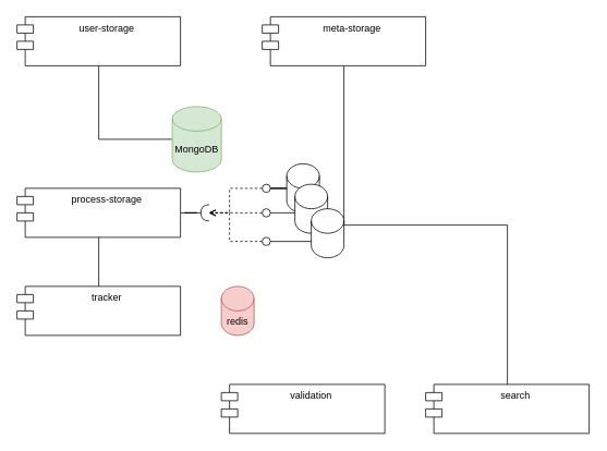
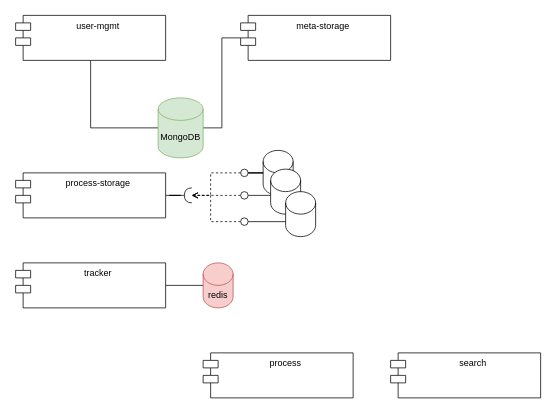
  <mxCell id="0" />
  <mxCell id="1" parent="0" />
  <mxCell id="2" style="edgeStyle=orthogonalEdgeStyle;rounded=0;orthogonalLoop=1;jettySize=auto;html=1;entryX=0;entryY=0.5;entryDx=0;entryDy=0;entryPerimeter=0;endArrow=none;endFill=0;" edge="1" parent="1" source="3" target="12"><mxGeometry relative="1" as="geometry" /></mxCell>
- <mxCell id="3" value="user-storage" style="shape=module;align=left;spacingLeft=20;align=center;verticalAlign=top;" vertex="1" parent="1"><mxGeometry x="20" y="20" width="200" height="60" as="geometry" /></mxCell>
+ <mxCell id="3" value="user-mgmt" style="shape=module;align=left;spacingLeft=20;align=center;verticalAlign=top;" vertex="1" parent="1"><mxGeometry x="20" y="20" width="200" height="60" as="geometry" /></mxCell>
  <mxCell id="4" style="edgeStyle=orthogonalEdgeStyle;rounded=0;orthogonalLoop=1;jettySize=auto;html=1;entryX=1;entryY=0.5;entryDx=0;entryDy=0;entryPerimeter=0;endArrow=none;endFill=0;strokeWidth=1;" edge="1" parent="1" source="5" target="13"><mxGeometry relative="1" as="geometry" /></mxCell>
  <mxCell id="5" value="process-storage" style="shape=module;align=left;spacingLeft=20;align=center;verticalAlign=top;" vertex="1" parent="1"><mxGeometry x="20" y="230" width="200" height="60" as="geometry" /></mxCell>
- <mxCell id="6" style="edgeStyle=orthogonalEdgeStyle;rounded=0;orthogonalLoop=1;jettySize=auto;html=1;endArrow=none;endFill=0;" edge="1" parent="1" source="7" target="11"><mxGeometry relative="1" as="geometry" /></mxCell>
+ <mxCell id="6" style="edgeStyle=orthogonalEdgeStyle;rounded=0;orthogonalLoop=1;jettySize=auto;html=1;entryX=1;entryY=0.5;entryDx=0;entryDy=0;entryPerimeter=0;endArrow=none;endFill=0;" edge="1" parent="1" source="7" target="12"><mxGeometry relative="1" as="geometry" /></mxCell>
  <mxCell id="7" value="meta-storage" style="shape=module;align=left;spacingLeft=20;align=center;verticalAlign=top;" vertex="1" parent="1"><mxGeometry x="320" y="20" width="200" height="60" as="geometry" /></mxCell>
- <mxCell id="8" style="edgeStyle=orthogonalEdgeStyle;rounded=0;orthogonalLoop=1;jettySize=auto;html=1;endArrow=none;endFill=0;strokeWidth=1;" edge="1" parent="1" source="9" target="5"><mxGeometry relative="1" as="geometry" /></mxCell>
+ <mxCell id="8" style="edgeStyle=orthogonalEdgeStyle;rounded=0;orthogonalLoop=1;jettySize=auto;html=1;endArrow=none;endFill=0;strokeWidth=1;" edge="1" parent="1" source="9" target="26"><mxGeometry relative="1" as="geometry" /></mxCell>
  <mxCell id="9" value="tracker" style="shape=module;align=left;spacingLeft=20;align=center;verticalAlign=top;" vertex="1" parent="1"><mxGeometry x="20" y="350" width="200" height="60" as="geometry" /></mxCell>
- <mxCell id="10" value="validation" style="shape=module;align=left;spacingLeft=20;align=center;verticalAlign=top;" vertex="1" parent="1"><mxGeometry x="270" y="470" width="200" height="60" as="geometry" /></mxCell>
+ <mxCell id="10" value="process" style="shape=module;align=left;spacingLeft=20;align=center;verticalAlign=top;" vertex="1" parent="1"><mxGeometry x="270" y="470" width="200" height="60" as="geometry" /></mxCell>
  <mxCell id="11" value="search" style="shape=module;align=left;spacingLeft=20;align=center;verticalAlign=top;" vertex="1" parent="1"><mxGeometry x="520" y="470" width="200" height="60" as="geometry" /></mxCell>
  <mxCell id="12" value="MongoDB" style="shape=cylinder3;whiteSpace=wrap;html=1;boundedLbl=1;backgroundOutline=1;size=15;fillColor=#d5e8d4;strokeColor=#82b366;" vertex="1" parent="1"><mxGeometry x="210" y="130" width="60" height="80" as="geometry" /></mxCell>
  <mxCell id="13" value="" style="shape=requiredInterface;html=1;verticalLabelPosition=bottom;sketch=0;strokeWidth=1;rotation=-180;" vertex="1" parent="1"><mxGeometry x="245" y="250" width="10" height="20" as="geometry" /></mxCell>
  <mxCell id="14" value="" style="shape=cylinder3;whiteSpace=wrap;html=1;boundedLbl=1;backgroundOutline=1;size=15;strokeWidth=1;" vertex="1" parent="1"><mxGeometry x="350" y="200" width="40" height="60" as="geometry" /></mxCell>
  <mxCell id="15" value="" style="shape=cylinder3;whiteSpace=wrap;html=1;boundedLbl=1;backgroundOutline=1;size=15;strokeWidth=1;" vertex="1" parent="1"><mxGeometry x="360" y="225" width="40" height="60" as="geometry" /></mxCell>
  <mxCell id="16" value="" style="shape=cylinder3;whiteSpace=wrap;html=1;boundedLbl=1;backgroundOutline=1;size=15;strokeWidth=1;" vertex="1" parent="1"><mxGeometry x="380" y="255" width="40" height="60" as="geometry" /></mxCell>
  <mxCell id="17" style="edgeStyle=orthogonalEdgeStyle;rounded=0;orthogonalLoop=1;jettySize=auto;html=1;entryX=0;entryY=0.5;entryDx=0;entryDy=0;entryPerimeter=0;endArrow=open;endFill=0;strokeWidth=1;dashed=1;" edge="1" parent="1" source="19" target="13"><mxGeometry relative="1" as="geometry"><Array as="points"><mxPoint x="280" y="230" /><mxPoint x="280" y="260" /></Array></mxGeometry></mxCell>
  <mxCell id="18" style="edgeStyle=orthogonalEdgeStyle;rounded=0;orthogonalLoop=1;jettySize=auto;html=1;endArrow=none;endFill=0;strokeWidth=1;" edge="1" parent="1" source="19" target="14"><mxGeometry relative="1" as="geometry" /></mxCell>
  <mxCell id="19" value="" style="ellipse;whiteSpace=wrap;html=1;align=center;aspect=fixed;resizable=0;points=[];outlineConnect=0;sketch=0;strokeWidth=1;rotation=-180;" vertex="1" parent="1"><mxGeometry x="320" y="225" width="10" height="10" as="geometry" /></mxCell>
  <mxCell id="20" style="edgeStyle=orthogonalEdgeStyle;rounded=0;orthogonalLoop=1;jettySize=auto;html=1;endArrow=none;endFill=0;strokeWidth=1;" edge="1" parent="1" target="15"><mxGeometry relative="1" as="geometry"><mxPoint x="330" y="260" as="sourcePoint" /><Array as="points"><mxPoint x="360" y="260" /><mxPoint x="360" y="260" /></Array></mxGeometry></mxCell>
  <mxCell id="21" style="edgeStyle=orthogonalEdgeStyle;rounded=0;orthogonalLoop=1;jettySize=auto;html=1;dashed=1;endArrow=open;endFill=0;strokeWidth=1;" edge="1" parent="1" source="22" target="13"><mxGeometry relative="1" as="geometry" /></mxCell>
  <mxCell id="22" value="" style="ellipse;whiteSpace=wrap;html=1;align=center;aspect=fixed;resizable=0;points=[];outlineConnect=0;sketch=0;strokeWidth=1;rotation=-180;" vertex="1" parent="1"><mxGeometry x="320" y="255" width="10" height="10" as="geometry" /></mxCell>
  <mxCell id="23" style="edgeStyle=orthogonalEdgeStyle;rounded=0;orthogonalLoop=1;jettySize=auto;html=1;entryX=0;entryY=0.5;entryDx=0;entryDy=0;entryPerimeter=0;dashed=1;endArrow=open;endFill=0;strokeWidth=1;" edge="1" parent="1" source="25" target="13"><mxGeometry relative="1" as="geometry"><Array as="points"><mxPoint x="280" y="295" /><mxPoint x="280" y="260" /></Array></mxGeometry></mxCell>
  <mxCell id="24" style="edgeStyle=orthogonalEdgeStyle;rounded=0;orthogonalLoop=1;jettySize=auto;html=1;endArrow=none;endFill=0;strokeWidth=1;" edge="1" parent="1" source="25" target="16"><mxGeometry relative="1" as="geometry"><Array as="points"><mxPoint x="370" y="295" /><mxPoint x="370" y="295" /></Array></mxGeometry></mxCell>
  <mxCell id="25" value="" style="ellipse;whiteSpace=wrap;html=1;align=center;aspect=fixed;resizable=0;points=[];outlineConnect=0;sketch=0;strokeWidth=1;rotation=-180;" vertex="1" parent="1"><mxGeometry x="320" y="290" width="10" height="10" as="geometry" /></mxCell>
  <mxCell id="26" value="redis" style="shape=cylinder3;whiteSpace=wrap;html=1;boundedLbl=1;backgroundOutline=1;size=15;strokeWidth=1;fillColor=#f8cecc;strokeColor=#b85450;" vertex="1" parent="1"><mxGeometry x="270" y="350" width="40" height="60" as="geometry" /></mxCell>
